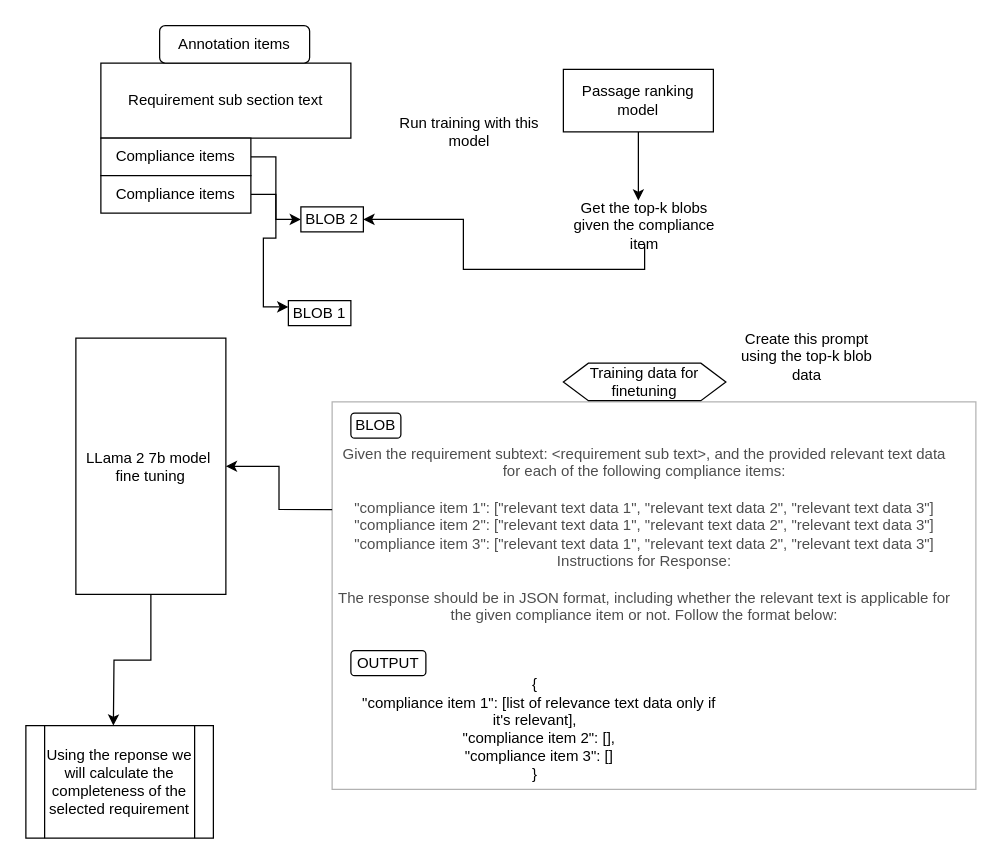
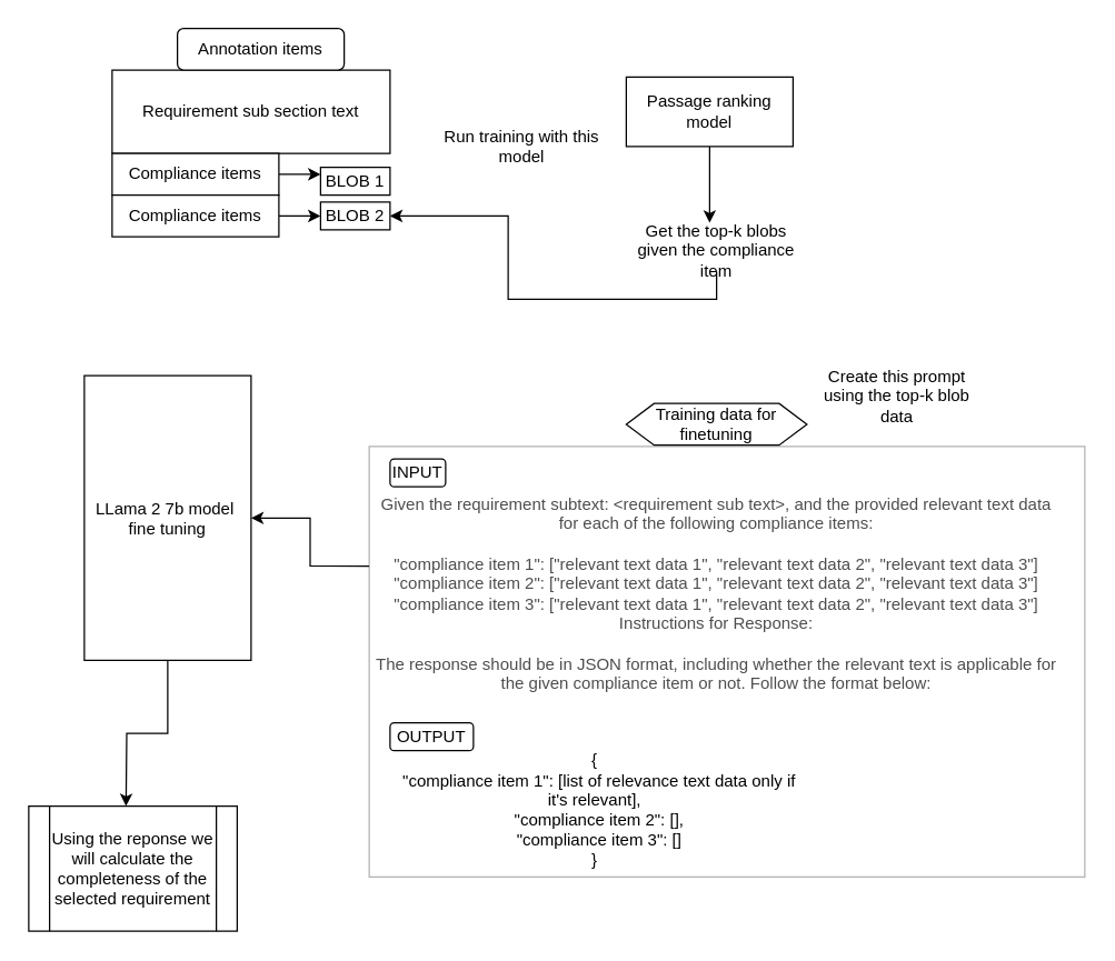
  <mxCell id="0" />
  <mxCell id="1" parent="0" />
  <mxCell id="2" value="Requirement sub section text" style="rounded=0;whiteSpace=wrap;html=1;" vertex="1" parent="1"><mxGeometry x="80" y="50" width="200" height="60" as="geometry" /></mxCell>
  <mxCell id="3" style="edgeStyle=orthogonalEdgeStyle;rounded=0;orthogonalLoop=1;jettySize=auto;html=1;entryX=0;entryY=0.25;entryDx=0;entryDy=0;" edge="1" parent="1" source="4" target="5"><mxGeometry relative="1" as="geometry" /></mxCell>
  <mxCell id="4" value="Compliance items" style="rounded=0;whiteSpace=wrap;html=1;" vertex="1" parent="1"><mxGeometry x="80" y="110" width="120" height="30" as="geometry" /></mxCell>
- <mxCell id="5" value="BLOB 1" style="rounded=0;whiteSpace=wrap;html=1;" vertex="1" parent="1"><mxGeometry x="230" y="240" width="50" height="20" as="geometry" /></mxCell>
+ <mxCell id="5" value="BLOB 1" style="rounded=0;whiteSpace=wrap;html=1;" vertex="1" parent="1"><mxGeometry x="230" y="120" width="50" height="20" as="geometry" /></mxCell>
  <mxCell id="6" style="edgeStyle=orthogonalEdgeStyle;rounded=0;orthogonalLoop=1;jettySize=auto;html=1;" edge="1" parent="1" source="7" target="8"><mxGeometry relative="1" as="geometry" /></mxCell>
  <mxCell id="7" value="Compliance items" style="rounded=0;whiteSpace=wrap;html=1;" vertex="1" parent="1"><mxGeometry x="80" y="140" width="120" height="30" as="geometry" /></mxCell>
- <mxCell id="8" value="BLOB 2" style="rounded=0;whiteSpace=wrap;html=1;" vertex="1" parent="1"><mxGeometry x="240" y="165" width="50" height="20" as="geometry" /></mxCell>
+ <mxCell id="8" value="BLOB 2" style="rounded=0;whiteSpace=wrap;html=1;" vertex="1" parent="1"><mxGeometry x="230" y="145" width="50" height="20" as="geometry" /></mxCell>
  <mxCell id="9" value="Passage ranking model" style="rounded=0;whiteSpace=wrap;html=1;" vertex="1" parent="1"><mxGeometry x="450" y="55" width="120" height="50" as="geometry" /></mxCell>
  <mxCell id="10" value="Annotation items" style="rounded=1;whiteSpace=wrap;html=1;" vertex="1" parent="1"><mxGeometry x="127" y="20" width="120" height="30" as="geometry" /></mxCell>
  <mxCell id="11" value="Run training with this model" style="text;html=1;strokeColor=none;fillColor=none;align=center;verticalAlign=middle;whiteSpace=wrap;rounded=0;" vertex="1" parent="1"><mxGeometry x="310" y="90" width="130" height="30" as="geometry" /></mxCell>
  <mxCell id="12" value="Get the top-k blobs given the compliance item" style="text;html=1;strokeColor=none;fillColor=none;align=center;verticalAlign=middle;whiteSpace=wrap;rounded=0;" vertex="1" parent="1"><mxGeometry x="450" y="165" width="130" height="30" as="geometry" /></mxCell>
  <mxCell id="13" style="edgeStyle=orthogonalEdgeStyle;rounded=0;orthogonalLoop=1;jettySize=auto;html=1;" edge="1" parent="1" source="9"><mxGeometry relative="1" as="geometry"><mxPoint x="510" y="160" as="targetPoint" /></mxGeometry></mxCell>
  <mxCell id="14" value="Training data for finetuning" style="shape=hexagon;perimeter=hexagonPerimeter2;whiteSpace=wrap;html=1;fixedSize=1;" vertex="1" parent="1"><mxGeometry x="450" y="290" width="130" height="30" as="geometry" /></mxCell>
  <mxCell id="15" value="LLama 2 7b model&amp;nbsp; fine tuning" style="rounded=0;whiteSpace=wrap;html=1;" vertex="1" parent="1"><mxGeometry x="60" y="270" width="120" height="205" as="geometry" /></mxCell>
  <mxCell id="16" value="&lt;div&gt;Given the requirement subtext: &amp;lt;requirement sub text&amp;gt;, and the provided relevant text data for each of the following compliance items:&lt;/div&gt;&lt;div&gt;&lt;br&gt;&lt;/div&gt;&lt;div&gt;&quot;compliance item 1&quot;: [&quot;relevant text data 1&quot;, &quot;relevant text data 2&quot;, &quot;relevant text data 3&quot;]&lt;/div&gt;&lt;div&gt;&quot;compliance item 2&quot;: [&quot;relevant text data 1&quot;, &quot;relevant text data 2&quot;, &quot;relevant text data 3&quot;]&lt;/div&gt;&lt;div&gt;&quot;compliance item 3&quot;: [&quot;relevant text data 1&quot;, &quot;relevant text data 2&quot;, &quot;relevant text data 3&quot;]&lt;/div&gt;&lt;div&gt;Instructions for Response:&lt;/div&gt;&lt;div&gt;&lt;br&gt;&lt;/div&gt;&lt;div&gt;The response should be in JSON format, including whether the relevant text is applicable for the given compliance item or not. Follow the format below:&lt;/div&gt;" style="text;html=1;strokeColor=none;fillColor=none;align=center;verticalAlign=middle;whiteSpace=wrap;rounded=0;" vertex="1" parent="1"><mxGeometry x="265" y="350" width="500" height="154" as="geometry" /></mxCell>
  <mxCell id="17" style="edgeStyle=orthogonalEdgeStyle;rounded=0;orthogonalLoop=1;jettySize=auto;html=1;exitX=0.5;exitY=1;exitDx=0;exitDy=0;" edge="1" parent="1" source="12" target="8"><mxGeometry relative="1" as="geometry"><mxPoint x="510" y="210" as="sourcePoint" /><mxPoint x="470" y="280" as="targetPoint" /></mxGeometry></mxCell>
  <mxCell id="18" value="" style="rounded=0;whiteSpace=wrap;html=1;glass=0;opacity=30;" vertex="1" parent="1"><mxGeometry x="265" y="321" width="515" height="310" as="geometry" /></mxCell>
  <mxCell id="19" style="edgeStyle=orthogonalEdgeStyle;rounded=0;orthogonalLoop=1;jettySize=auto;html=1;exitX=0;exitY=0.371;exitDx=0;exitDy=0;exitPerimeter=0;" edge="1" parent="1" source="16" target="15"><mxGeometry relative="1" as="geometry"><mxPoint x="230" y="320" as="sourcePoint" /><mxPoint x="310" y="260" as="targetPoint" /></mxGeometry></mxCell>
  <mxCell id="20" value="Create this prompt using the top-k blob data" style="text;html=1;strokeColor=none;fillColor=none;align=center;verticalAlign=middle;whiteSpace=wrap;rounded=0;" vertex="1" parent="1"><mxGeometry x="580" y="270" width="130" height="30" as="geometry" /></mxCell>
  <mxCell id="21" value="Using the reponse we will calculate the completeness of the selected requirement" style="shape=process;whiteSpace=wrap;html=1;backgroundOutline=1;" vertex="1" parent="1"><mxGeometry x="20" y="580" width="150" height="90" as="geometry" /></mxCell>
  <mxCell id="22" value="&lt;div&gt;{&lt;/div&gt;&lt;div&gt;&amp;nbsp; &quot;compliance item 1&quot;: [list of relevance text data only if it's relevant],&lt;/div&gt;&lt;div&gt;&amp;nbsp; &quot;compliance item 2&quot;: [],&lt;/div&gt;&lt;div&gt;&amp;nbsp; &quot;compliance item 3&quot;: []&lt;/div&gt;&lt;div&gt;}&lt;/div&gt;&lt;div&gt;&lt;br&gt;&lt;/div&gt;" style="text;html=1;strokeColor=none;fillColor=none;align=center;verticalAlign=middle;whiteSpace=wrap;rounded=0;" vertex="1" parent="1"><mxGeometry x="280" y="530" width="295" height="120" as="geometry" /></mxCell>
- <mxCell id="23" value="BLOB" style="rounded=1;whiteSpace=wrap;html=1;" vertex="1" parent="1"><mxGeometry x="280" y="330" width="40" height="20" as="geometry" /></mxCell>
+ <mxCell id="23" value="INPUT" style="rounded=1;whiteSpace=wrap;html=1;" vertex="1" parent="1"><mxGeometry x="280" y="330" width="40" height="20" as="geometry" /></mxCell>
  <mxCell id="24" value="OUTPUT" style="rounded=1;whiteSpace=wrap;html=1;" vertex="1" parent="1"><mxGeometry x="280" y="520" width="60" height="20" as="geometry" /></mxCell>
  <mxCell id="25" style="edgeStyle=orthogonalEdgeStyle;rounded=0;orthogonalLoop=1;jettySize=auto;html=1;exitX=0.5;exitY=1;exitDx=0;exitDy=0;" edge="1" parent="1" source="15"><mxGeometry relative="1" as="geometry"><mxPoint x="275" y="417" as="sourcePoint" /><mxPoint x="90" y="580" as="targetPoint" /></mxGeometry></mxCell>
